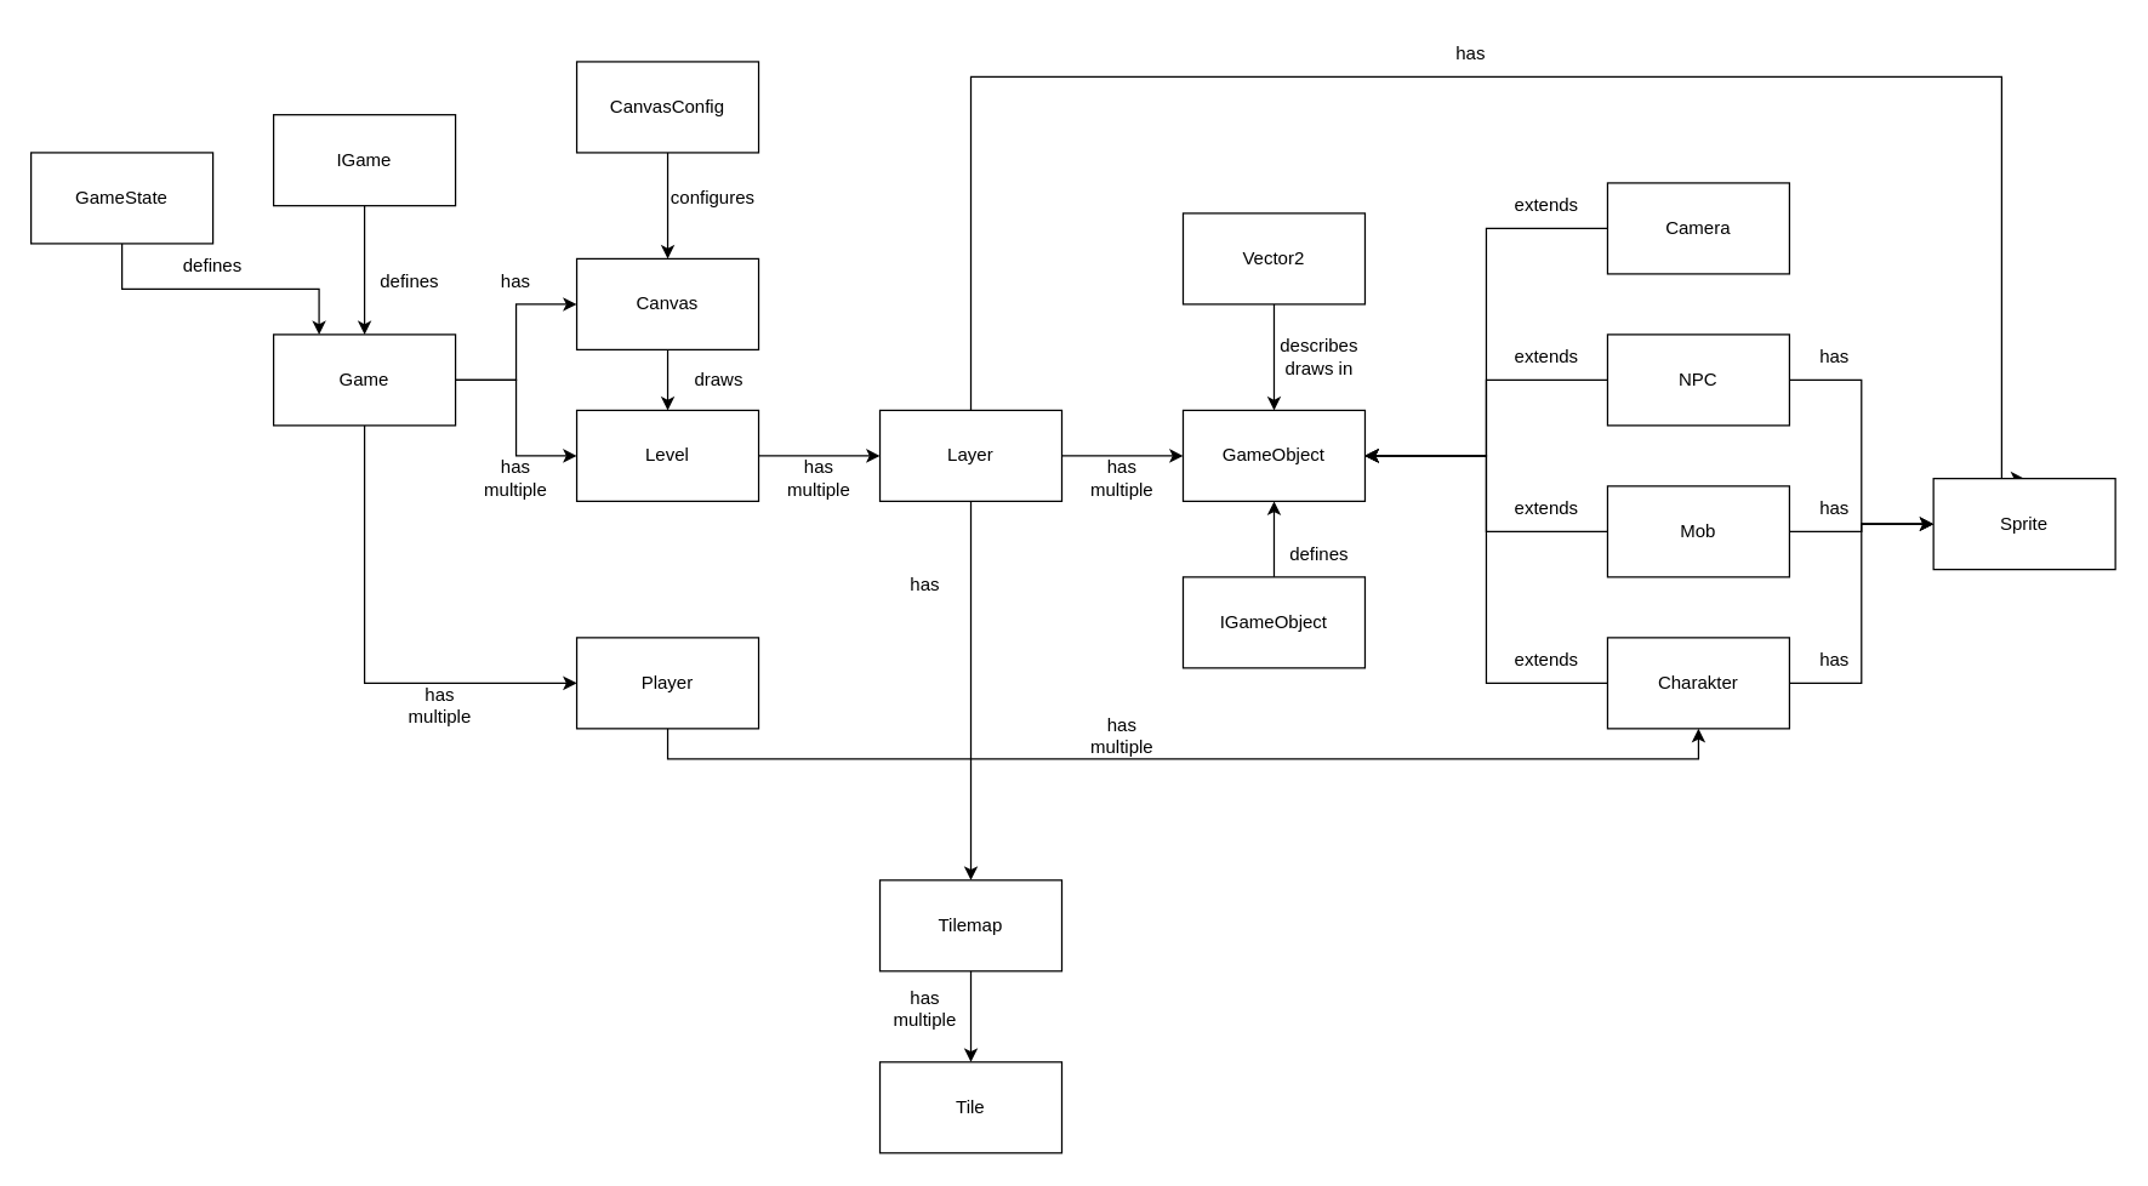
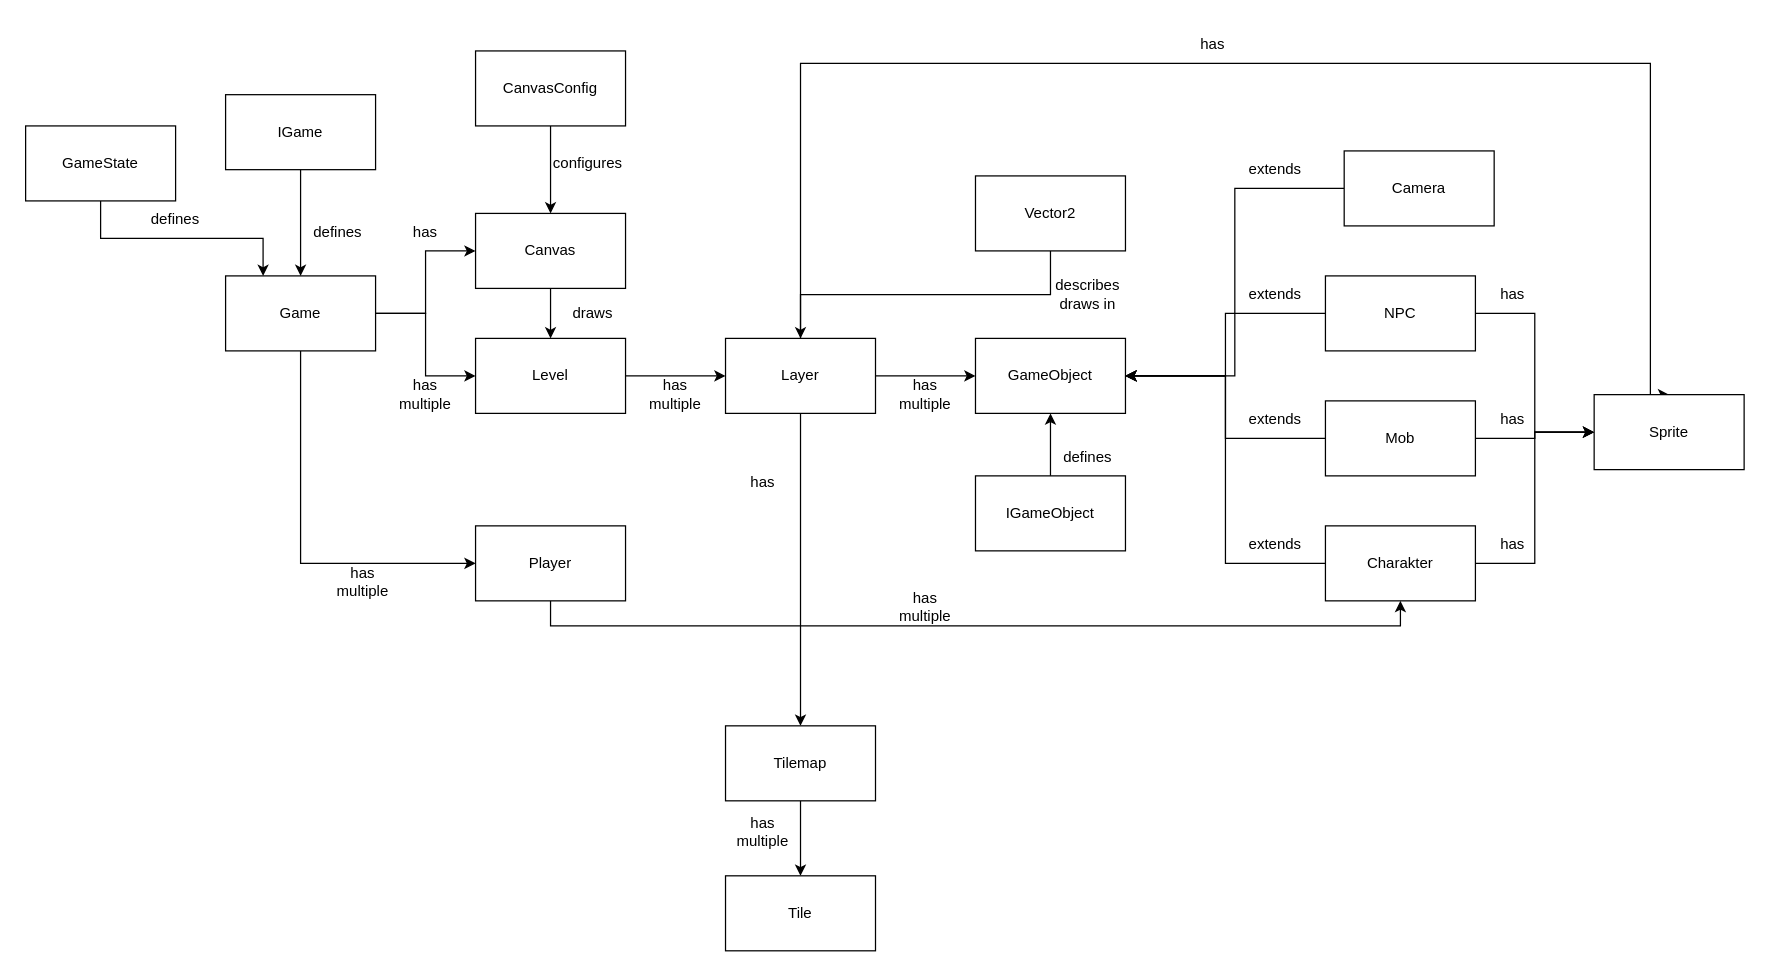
  <mxCell id="0" />
  <mxCell id="1" parent="0" />
  <mxCell id="2" style="edgeStyle=orthogonalEdgeStyle;rounded=0;orthogonalLoop=1;jettySize=auto;html=1;exitX=1;exitY=0.5;exitDx=0;exitDy=0;entryX=0;entryY=0.5;entryDx=0;entryDy=0;" edge="1" parent="1" source="5" target="9"><mxGeometry relative="1" as="geometry" /></mxCell>
  <mxCell id="3" style="edgeStyle=orthogonalEdgeStyle;rounded=0;orthogonalLoop=1;jettySize=auto;html=1;exitX=1;exitY=0.5;exitDx=0;exitDy=0;" edge="1" parent="1" source="5" target="11"><mxGeometry relative="1" as="geometry" /></mxCell>
  <mxCell id="4" style="edgeStyle=orthogonalEdgeStyle;rounded=0;orthogonalLoop=1;jettySize=auto;html=1;exitX=0.5;exitY=1;exitDx=0;exitDy=0;entryX=0;entryY=0.5;entryDx=0;entryDy=0;" edge="1" parent="1" source="5" target="41"><mxGeometry relative="1" as="geometry" /></mxCell>
  <mxCell id="5" value="Game" style="rounded=0;whiteSpace=wrap;html=1;" vertex="1" parent="1"><mxGeometry x="180" y="220" width="120" height="60" as="geometry" /></mxCell>
  <mxCell id="6" style="edgeStyle=orthogonalEdgeStyle;rounded=0;orthogonalLoop=1;jettySize=auto;html=1;exitX=0.5;exitY=1;exitDx=0;exitDy=0;" edge="1" parent="1" source="7" target="5"><mxGeometry relative="1" as="geometry" /></mxCell>
  <mxCell id="7" value="IGame" style="rounded=0;whiteSpace=wrap;html=1;" vertex="1" parent="1"><mxGeometry x="180" y="75" width="120" height="60" as="geometry" /></mxCell>
  <mxCell id="8" style="edgeStyle=orthogonalEdgeStyle;rounded=0;orthogonalLoop=1;jettySize=auto;html=1;exitX=1;exitY=0.5;exitDx=0;exitDy=0;entryX=0;entryY=0.5;entryDx=0;entryDy=0;" edge="1" parent="1" source="9" target="22"><mxGeometry relative="1" as="geometry" /></mxCell>
  <mxCell id="9" value="Level" style="rounded=0;whiteSpace=wrap;html=1;" vertex="1" parent="1"><mxGeometry x="380" y="270" width="120" height="60" as="geometry" /></mxCell>
  <mxCell id="10" style="edgeStyle=orthogonalEdgeStyle;rounded=0;orthogonalLoop=1;jettySize=auto;html=1;exitX=0.5;exitY=1;exitDx=0;exitDy=0;entryX=0.5;entryY=0;entryDx=0;entryDy=0;" edge="1" parent="1" source="11" target="9"><mxGeometry relative="1" as="geometry" /></mxCell>
  <mxCell id="11" value="Canvas" style="rounded=0;whiteSpace=wrap;html=1;" vertex="1" parent="1"><mxGeometry x="380" y="170" width="120" height="60" as="geometry" /></mxCell>
  <mxCell id="12" style="edgeStyle=orthogonalEdgeStyle;rounded=0;orthogonalLoop=1;jettySize=auto;html=1;exitX=0.5;exitY=1;exitDx=0;exitDy=0;entryX=0.5;entryY=0;entryDx=0;entryDy=0;" edge="1" parent="1" source="13" target="11"><mxGeometry relative="1" as="geometry" /></mxCell>
  <mxCell id="13" value="CanvasConfig" style="rounded=0;whiteSpace=wrap;html=1;" vertex="1" parent="1"><mxGeometry x="380" y="40" width="120" height="60" as="geometry" /></mxCell>
  <mxCell id="14" value="has multiple" style="text;html=1;strokeColor=none;fillColor=none;align=center;verticalAlign=middle;whiteSpace=wrap;rounded=0;" vertex="1" parent="1"><mxGeometry x="310" y="300" width="60" height="30" as="geometry" /></mxCell>
  <mxCell id="15" value="has" style="text;html=1;strokeColor=none;fillColor=none;align=center;verticalAlign=middle;whiteSpace=wrap;rounded=0;" vertex="1" parent="1"><mxGeometry x="310" y="170" width="60" height="30" as="geometry" /></mxCell>
  <mxCell id="16" value="draws" style="text;html=1;strokeColor=none;fillColor=none;align=center;verticalAlign=middle;whiteSpace=wrap;rounded=0;" vertex="1" parent="1"><mxGeometry x="444" y="235" width="60" height="30" as="geometry" /></mxCell>
  <mxCell id="17" value="defines" style="text;html=1;strokeColor=none;fillColor=none;align=center;verticalAlign=middle;whiteSpace=wrap;rounded=0;" vertex="1" parent="1"><mxGeometry x="240" y="170" width="60" height="30" as="geometry" /></mxCell>
  <mxCell id="18" value="configures" style="text;html=1;strokeColor=none;fillColor=none;align=center;verticalAlign=middle;whiteSpace=wrap;rounded=0;" vertex="1" parent="1"><mxGeometry x="440" y="115" width="60" height="30" as="geometry" /></mxCell>
  <mxCell id="19" style="edgeStyle=orthogonalEdgeStyle;rounded=0;orthogonalLoop=1;jettySize=auto;html=1;exitX=1;exitY=0.5;exitDx=0;exitDy=0;entryX=0;entryY=0.5;entryDx=0;entryDy=0;" edge="1" parent="1" source="22" target="24"><mxGeometry relative="1" as="geometry" /></mxCell>
  <mxCell id="20" style="edgeStyle=orthogonalEdgeStyle;rounded=0;orthogonalLoop=1;jettySize=auto;html=1;exitX=0.5;exitY=0;exitDx=0;exitDy=0;entryX=0.5;entryY=0;entryDx=0;entryDy=0;" edge="1" parent="1" source="22" target="54"><mxGeometry relative="1" as="geometry"><Array as="points"><mxPoint x="640" y="50" /><mxPoint x="1320" y="50" /></Array></mxGeometry></mxCell>
  <mxCell id="21" style="edgeStyle=orthogonalEdgeStyle;rounded=0;orthogonalLoop=1;jettySize=auto;html=1;exitX=0.5;exitY=1;exitDx=0;exitDy=0;" edge="1" parent="1" source="22" target="56"><mxGeometry relative="1" as="geometry" /></mxCell>
  <mxCell id="22" value="Layer" style="rounded=0;whiteSpace=wrap;html=1;" vertex="1" parent="1"><mxGeometry x="580" y="270" width="120" height="60" as="geometry" /></mxCell>
  <mxCell id="23" value="has multiple" style="text;html=1;strokeColor=none;fillColor=none;align=center;verticalAlign=middle;whiteSpace=wrap;rounded=0;" vertex="1" parent="1"><mxGeometry x="510" y="300" width="60" height="30" as="geometry" /></mxCell>
  <mxCell id="24" value="GameObject" style="rounded=0;whiteSpace=wrap;html=1;" vertex="1" parent="1"><mxGeometry x="780" y="270" width="120" height="60" as="geometry" /></mxCell>
  <mxCell id="25" value="has multiple" style="text;html=1;strokeColor=none;fillColor=none;align=center;verticalAlign=middle;whiteSpace=wrap;rounded=0;" vertex="1" parent="1"><mxGeometry x="710" y="300" width="60" height="30" as="geometry" /></mxCell>
  <mxCell id="26" style="edgeStyle=orthogonalEdgeStyle;rounded=0;orthogonalLoop=1;jettySize=auto;html=1;exitX=0;exitY=0.5;exitDx=0;exitDy=0;entryX=1;entryY=0.5;entryDx=0;entryDy=0;" edge="1" parent="1" source="27" target="24"><mxGeometry relative="1" as="geometry" /></mxCell>
- <mxCell id="27" value="Camera" style="rounded=0;whiteSpace=wrap;html=1;" vertex="1" parent="1"><mxGeometry x="1060" y="120" width="120" height="60" as="geometry" /></mxCell>
+ <mxCell id="27" value="Camera" style="rounded=0;whiteSpace=wrap;html=1;" vertex="1" parent="1"><mxGeometry x="1075" y="120" width="120" height="60" as="geometry" /></mxCell>
  <mxCell id="28" style="edgeStyle=orthogonalEdgeStyle;rounded=0;orthogonalLoop=1;jettySize=auto;html=1;exitX=0;exitY=0.5;exitDx=0;exitDy=0;entryX=1;entryY=0.5;entryDx=0;entryDy=0;" edge="1" parent="1" source="30" target="24"><mxGeometry relative="1" as="geometry" /></mxCell>
  <mxCell id="29" style="edgeStyle=orthogonalEdgeStyle;rounded=0;orthogonalLoop=1;jettySize=auto;html=1;exitX=1;exitY=0.5;exitDx=0;exitDy=0;entryX=0;entryY=0.5;entryDx=0;entryDy=0;" edge="1" parent="1" source="30" target="54"><mxGeometry relative="1" as="geometry" /></mxCell>
  <mxCell id="30" value="Charakter" style="rounded=0;whiteSpace=wrap;html=1;" vertex="1" parent="1"><mxGeometry x="1060" y="420" width="120" height="60" as="geometry" /></mxCell>
  <mxCell id="31" style="edgeStyle=orthogonalEdgeStyle;rounded=0;orthogonalLoop=1;jettySize=auto;html=1;exitX=0;exitY=0.5;exitDx=0;exitDy=0;entryX=1;entryY=0.5;entryDx=0;entryDy=0;" edge="1" parent="1" source="33" target="24"><mxGeometry relative="1" as="geometry" /></mxCell>
  <mxCell id="32" style="edgeStyle=orthogonalEdgeStyle;rounded=0;orthogonalLoop=1;jettySize=auto;html=1;exitX=1;exitY=0.5;exitDx=0;exitDy=0;entryX=0;entryY=0.5;entryDx=0;entryDy=0;" edge="1" parent="1" source="33" target="54"><mxGeometry relative="1" as="geometry" /></mxCell>
  <mxCell id="33" value="NPC" style="rounded=0;whiteSpace=wrap;html=1;" vertex="1" parent="1"><mxGeometry x="1060" y="220" width="120" height="60" as="geometry" /></mxCell>
  <mxCell id="34" style="edgeStyle=orthogonalEdgeStyle;rounded=0;orthogonalLoop=1;jettySize=auto;html=1;exitX=0;exitY=0.5;exitDx=0;exitDy=0;entryX=1;entryY=0.5;entryDx=0;entryDy=0;" edge="1" parent="1" source="36" target="24"><mxGeometry relative="1" as="geometry" /></mxCell>
  <mxCell id="35" style="edgeStyle=orthogonalEdgeStyle;rounded=0;orthogonalLoop=1;jettySize=auto;html=1;exitX=1;exitY=0.5;exitDx=0;exitDy=0;entryX=0;entryY=0.5;entryDx=0;entryDy=0;" edge="1" parent="1" source="36" target="54"><mxGeometry relative="1" as="geometry" /></mxCell>
  <mxCell id="36" value="Mob" style="rounded=0;whiteSpace=wrap;html=1;" vertex="1" parent="1"><mxGeometry x="1060" y="320" width="120" height="60" as="geometry" /></mxCell>
  <mxCell id="37" style="edgeStyle=orthogonalEdgeStyle;rounded=0;orthogonalLoop=1;jettySize=auto;html=1;exitX=0.5;exitY=1;exitDx=0;exitDy=0;entryX=0.25;entryY=0;entryDx=0;entryDy=0;" edge="1" parent="1" source="38" target="5"><mxGeometry relative="1" as="geometry" /></mxCell>
  <mxCell id="38" value="GameState" style="rounded=0;whiteSpace=wrap;html=1;" vertex="1" parent="1"><mxGeometry x="20" y="100" width="120" height="60" as="geometry" /></mxCell>
  <mxCell id="39" value="defines" style="text;html=1;strokeColor=none;fillColor=none;align=center;verticalAlign=middle;whiteSpace=wrap;rounded=0;" vertex="1" parent="1"><mxGeometry x="110" y="160" width="60" height="30" as="geometry" /></mxCell>
  <mxCell id="40" style="edgeStyle=orthogonalEdgeStyle;rounded=0;orthogonalLoop=1;jettySize=auto;html=1;exitX=0.5;exitY=1;exitDx=0;exitDy=0;entryX=0.5;entryY=1;entryDx=0;entryDy=0;" edge="1" parent="1" source="41" target="30"><mxGeometry relative="1" as="geometry" /></mxCell>
  <mxCell id="41" value="Player" style="rounded=0;whiteSpace=wrap;html=1;" vertex="1" parent="1"><mxGeometry x="380" y="420" width="120" height="60" as="geometry" /></mxCell>
  <mxCell id="42" value="has multiple" style="text;html=1;strokeColor=none;fillColor=none;align=center;verticalAlign=middle;whiteSpace=wrap;rounded=0;" vertex="1" parent="1"><mxGeometry x="260" y="450" width="60" height="30" as="geometry" /></mxCell>
  <mxCell id="43" value="has multiple" style="text;html=1;strokeColor=none;fillColor=none;align=center;verticalAlign=middle;whiteSpace=wrap;rounded=0;" vertex="1" parent="1"><mxGeometry x="710" y="470" width="60" height="30" as="geometry" /></mxCell>
  <mxCell id="44" value="extends" style="text;html=1;strokeColor=none;fillColor=none;align=center;verticalAlign=middle;whiteSpace=wrap;rounded=0;" vertex="1" parent="1"><mxGeometry x="990" y="120" width="60" height="30" as="geometry" /></mxCell>
  <mxCell id="45" value="extends" style="text;html=1;strokeColor=none;fillColor=none;align=center;verticalAlign=middle;whiteSpace=wrap;rounded=0;" vertex="1" parent="1"><mxGeometry x="990" y="220" width="60" height="30" as="geometry" /></mxCell>
  <mxCell id="46" value="extends" style="text;html=1;strokeColor=none;fillColor=none;align=center;verticalAlign=middle;whiteSpace=wrap;rounded=0;" vertex="1" parent="1"><mxGeometry x="990" y="320" width="60" height="30" as="geometry" /></mxCell>
  <mxCell id="47" value="extends" style="text;html=1;strokeColor=none;fillColor=none;align=center;verticalAlign=middle;whiteSpace=wrap;rounded=0;" vertex="1" parent="1"><mxGeometry x="990" y="420" width="60" height="30" as="geometry" /></mxCell>
- <mxCell id="48" style="edgeStyle=orthogonalEdgeStyle;rounded=0;orthogonalLoop=1;jettySize=auto;html=1;exitX=0.5;exitY=1;exitDx=0;exitDy=0;entryX=0.5;entryY=0;entryDx=0;entryDy=0;" edge="1" parent="1" source="49" target="24"><mxGeometry relative="1" as="geometry" /></mxCell>
+ <mxCell id="48" style="edgeStyle=orthogonalEdgeStyle;rounded=0;orthogonalLoop=1;jettySize=auto;html=1;exitX=0.5;exitY=1;exitDx=0;exitDy=0;" edge="1" parent="1" source="49" target="22"><mxGeometry relative="1" as="geometry" /></mxCell>
  <mxCell id="49" value="Vector2" style="rounded=0;whiteSpace=wrap;html=1;" vertex="1" parent="1"><mxGeometry x="780" y="140" width="120" height="60" as="geometry" /></mxCell>
  <mxCell id="50" value="describes draws in" style="text;html=1;strokeColor=none;fillColor=none;align=center;verticalAlign=middle;whiteSpace=wrap;rounded=0;" vertex="1" parent="1"><mxGeometry x="840" y="220" width="60" height="30" as="geometry" /></mxCell>
  <mxCell id="51" style="edgeStyle=orthogonalEdgeStyle;rounded=0;orthogonalLoop=1;jettySize=auto;html=1;exitX=0.5;exitY=0;exitDx=0;exitDy=0;entryX=0.5;entryY=1;entryDx=0;entryDy=0;" edge="1" parent="1" source="52" target="24"><mxGeometry relative="1" as="geometry" /></mxCell>
  <mxCell id="52" value="IGameObject" style="rounded=0;whiteSpace=wrap;html=1;" vertex="1" parent="1"><mxGeometry x="780" y="380" width="120" height="60" as="geometry" /></mxCell>
  <mxCell id="53" value="defines" style="text;html=1;strokeColor=none;fillColor=none;align=center;verticalAlign=middle;whiteSpace=wrap;rounded=0;" vertex="1" parent="1"><mxGeometry x="840" y="350" width="60" height="30" as="geometry" /></mxCell>
  <mxCell id="54" value="Sprite" style="rounded=0;whiteSpace=wrap;html=1;" vertex="1" parent="1"><mxGeometry x="1275" y="315" width="120" height="60" as="geometry" /></mxCell>
  <mxCell id="55" style="edgeStyle=orthogonalEdgeStyle;rounded=0;orthogonalLoop=1;jettySize=auto;html=1;exitX=0.5;exitY=1;exitDx=0;exitDy=0;" edge="1" parent="1" source="56" target="57"><mxGeometry relative="1" as="geometry" /></mxCell>
  <mxCell id="56" value="Tilemap" style="rounded=0;whiteSpace=wrap;html=1;" vertex="1" parent="1"><mxGeometry x="580" y="580" width="120" height="60" as="geometry" /></mxCell>
  <mxCell id="57" value="Tile" style="rounded=0;whiteSpace=wrap;html=1;" vertex="1" parent="1"><mxGeometry x="580" y="700" width="120" height="60" as="geometry" /></mxCell>
  <mxCell id="58" value="has" style="text;html=1;strokeColor=none;fillColor=none;align=center;verticalAlign=middle;whiteSpace=wrap;rounded=0;" vertex="1" parent="1"><mxGeometry x="580" y="370" width="60" height="30" as="geometry" /></mxCell>
  <mxCell id="59" value="has multiple" style="text;html=1;strokeColor=none;fillColor=none;align=center;verticalAlign=middle;whiteSpace=wrap;rounded=0;" vertex="1" parent="1"><mxGeometry x="580" y="650" width="60" height="30" as="geometry" /></mxCell>
  <mxCell id="60" value="has" style="text;html=1;strokeColor=none;fillColor=none;align=center;verticalAlign=middle;whiteSpace=wrap;rounded=0;" vertex="1" parent="1"><mxGeometry x="940" y="20" width="60" height="30" as="geometry" /></mxCell>
  <mxCell id="61" value="has" style="text;html=1;strokeColor=none;fillColor=none;align=center;verticalAlign=middle;whiteSpace=wrap;rounded=0;" vertex="1" parent="1"><mxGeometry x="1180" y="220" width="60" height="30" as="geometry" /></mxCell>
  <mxCell id="62" value="has" style="text;html=1;strokeColor=none;fillColor=none;align=center;verticalAlign=middle;whiteSpace=wrap;rounded=0;" vertex="1" parent="1"><mxGeometry x="1180" y="320" width="60" height="30" as="geometry" /></mxCell>
  <mxCell id="63" value="has" style="text;html=1;strokeColor=none;fillColor=none;align=center;verticalAlign=middle;whiteSpace=wrap;rounded=0;" vertex="1" parent="1"><mxGeometry x="1180" y="420" width="60" height="30" as="geometry" /></mxCell>
